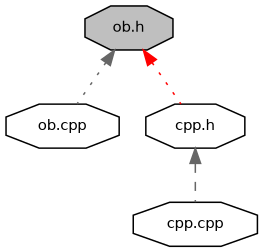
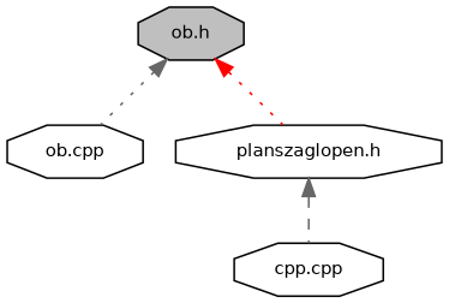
  digraph {
    node [color=black fillcolor=white fontname=Helvetica fontsize=10 shape=octagon style=filled]
    edge [color=gray40 dir=back fontname=Helvetica fontsize=10 labelfontname=Helvetica labelfontsize=10 style=dotted]
    n1 [fillcolor=grey75 fontcolor=black height=0.2 label="ob.h" width=0.4]
    n2 [height=0.2 label="ob.cpp" width=0.4]
-   n3 [height=0.2 label="cpp.h" width=0.4]
+   n3 [height=0.2 label="planszaglopen.h" width=0.4]
    n4 [height=0.2 label="cpp.cpp" width=0.4]
    n1 -> n2
    n1 -> n3 [color=red]
    n3 -> n4 [style=dashed]
  }
